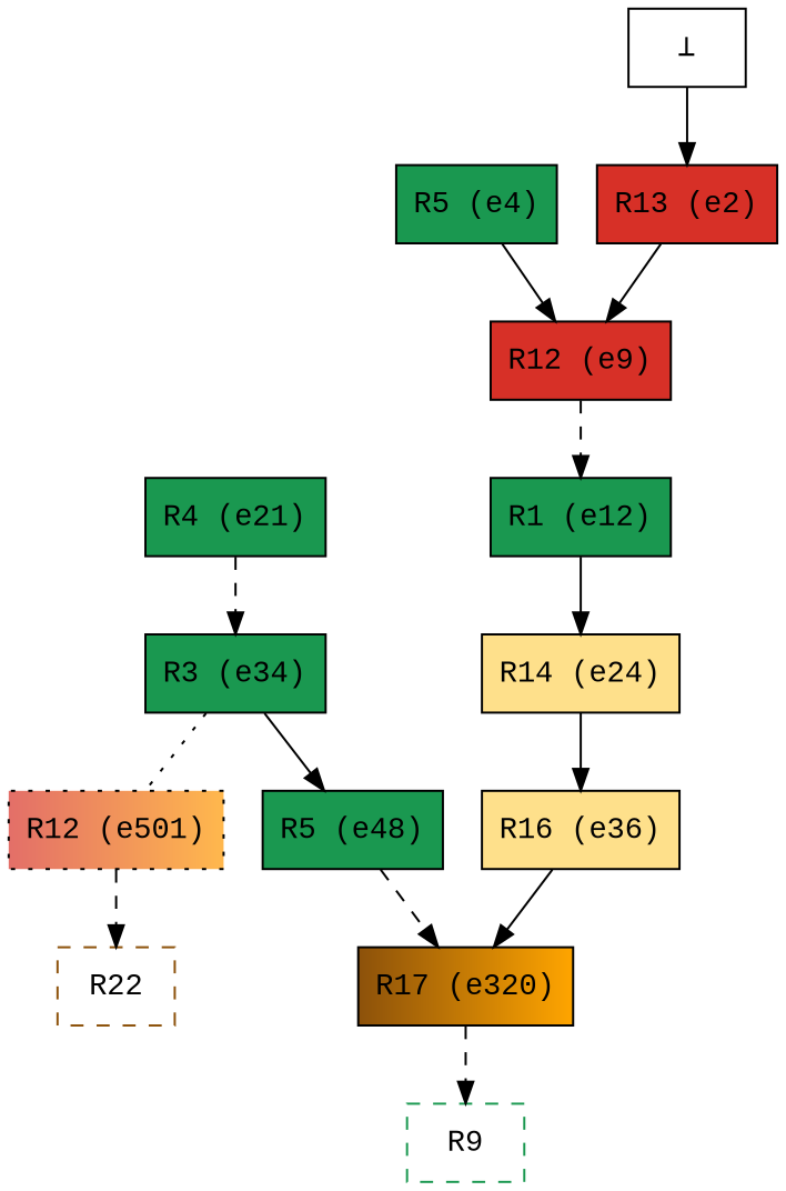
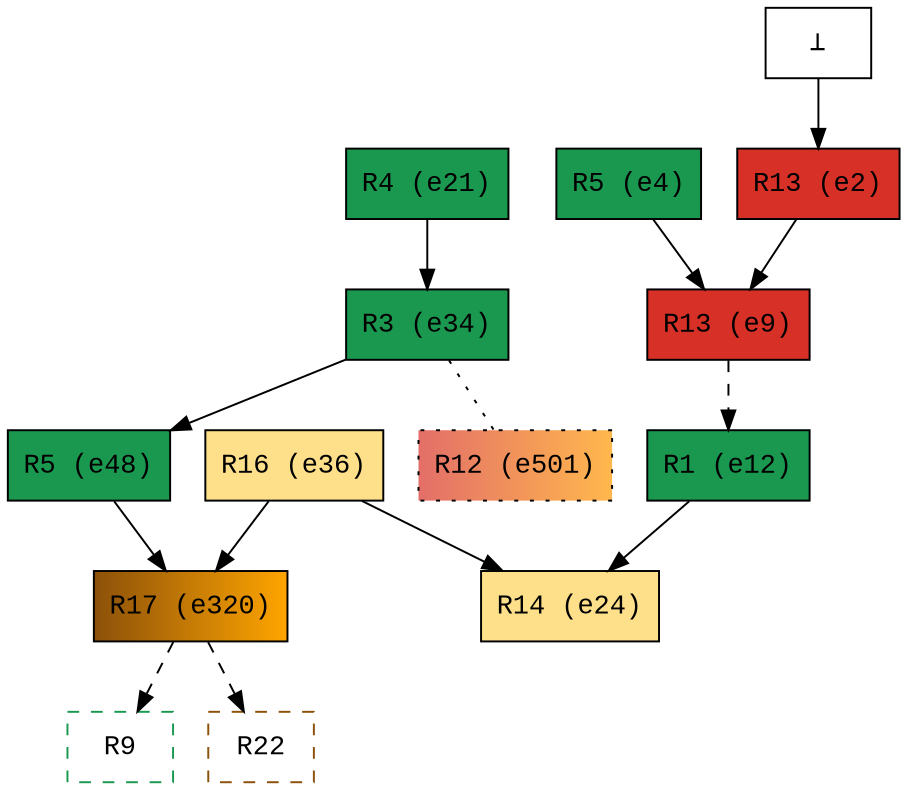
  digraph {
    fontname="Liberation Mono"
    node [color=black fillcolor="#1a9850:#1a9850" fontname="Liberation Mono" shape=box style=filled]
    edge [fontname="Liberation Mono"]
    n1 [fillcolor="#d73027:#d73027" label="R13 (e2)"]
-   n2 [fillcolor="#d73027:#d73027" label="R12 (e9)"]
+   n2 [fillcolor="#d73027:#d73027" label="R13 (e9)"]
    n3 [label="R5 (e4)"]
    n4 [label="R1 (e12)"]
    n5 [fillcolor="#fee08b:#fee08b" label="R14 (e24)"]
    n6 [label="R4 (e21)"]
    n7 [label="R3 (e34)"]
    n8 [fillcolor="#fee08b:#fee08b" label="R16 (e36)"]
    n9 [label="R5 (e48)"]
    n10 [fillcolor="#d73027b2:#ff9900b2" label="R12 (e501)" style="filled,dotted"]
    n11 [fillcolor="#8c510a:orange" label="R17 (e320)"]
    n12 [color="#1a9850" fillcolor=transparent label=R9 style=dashed]
    n13 [color="#8c510a" fillcolor=transparent label=R22 style=dashed]
    n14 [fillcolor=white label="⊥" color=""]
    n1 -> n2
    n2 -> n4 [style=dashed]
    n3 -> n2
    n4 -> n5
-   n5 -> n8
-   n6 -> n7 [style=dashed]
+   n8 -> n5
+   n6 -> n7
    n7 -> n9
    n7 -> n10 [arrowhead=none style=dotted]
    n8 -> n11
-   n9 -> n11 [style=dashed]
+   n9 -> n11
    n11 -> n12 [color=black style=dashed]
-   n10 -> n13 [color=black style=dashed]
+   n11 -> n13 [color=black style=dashed]
    n14 -> n1
  }
